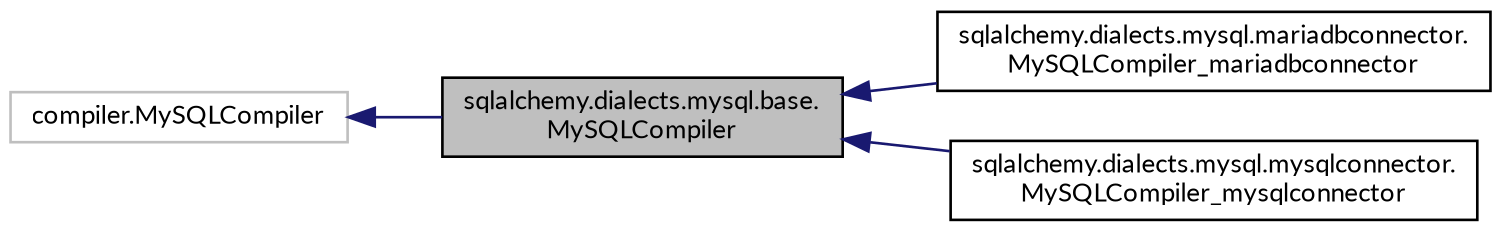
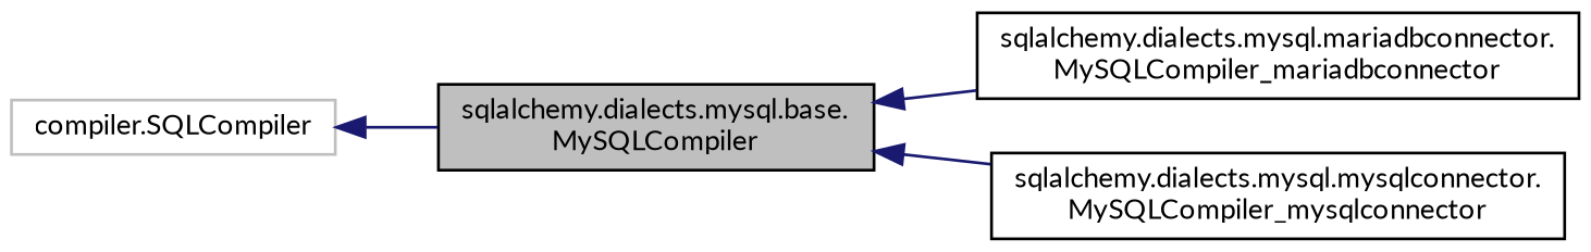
  digraph {
    fontname=Lato
    rankdir=LR
    node [color=black fillcolor=white fontname=Lato fontsize=10 shape=record style=filled]
    edge [color=midnightblue dir=back fontname=Lato fontsize=10 labelfontname=Helvetica labelfontsize=10 style=solid]
    n1 [fillcolor=grey75 fontcolor=black height=0.2 label="sqlalchemy.dialects.mysql.base.\lMySQLCompiler" width=0.4]
    n2 [height=0.2 label="sqlalchemy.dialects.mysql.mariadbconnector.\lMySQLCompiler_mariadbconnector" width=0.4]
    n3 [height=0.2 label="sqlalchemy.dialects.mysql.mysqlconnector.\lMySQLCompiler_mysqlconnector" width=0.4]
-   n4 [color=grey75 height=0.2 label="compiler.MySQLCompiler" width=0.4]
+   n4 [color=grey75 height=0.2 label="compiler.SQLCompiler" width=0.4]
    n1 -> n2
    n1 -> n3
    n4 -> n1
  }
